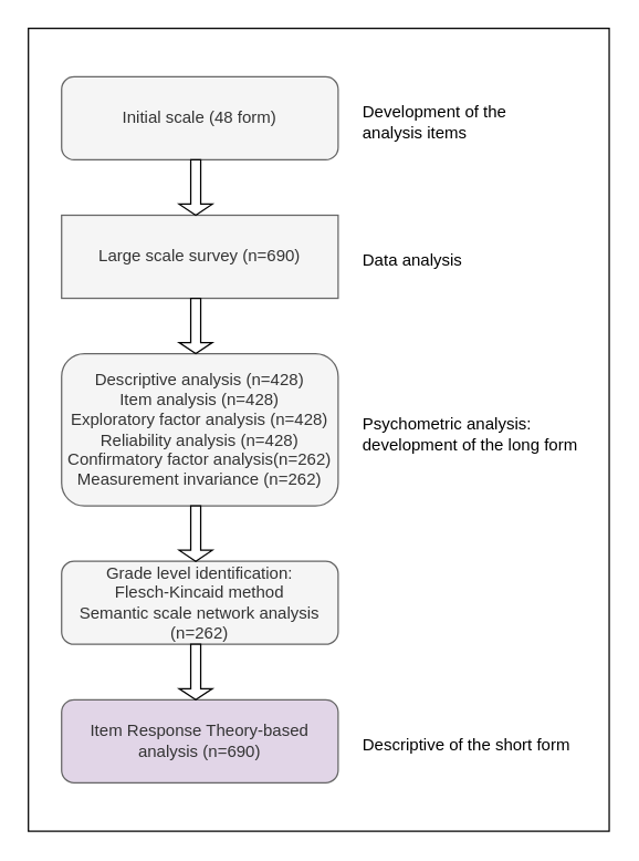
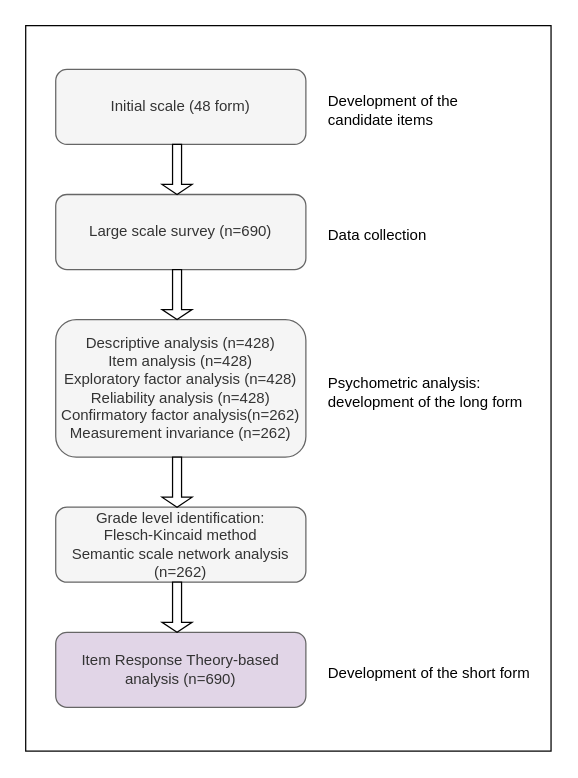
  <mxCell id="0" />
  <mxCell id="1" parent="0" />
  <mxCell id="2" value="" style="rounded=0;whiteSpace=wrap;html=1;" parent="1" vertex="1"><mxGeometry x="20" y="20" width="420" height="580" as="geometry" /></mxCell>
  <mxCell id="3" value="Initial scale (48 form)" style="rounded=1;whiteSpace=wrap;html=1;fillColor=#f5f5f5;fontColor=#333333;strokeColor=#666666;" parent="1" vertex="1"><mxGeometry x="44" y="55" width="200" height="60" as="geometry" /></mxCell>
- <mxCell id="4" value="Large scale survey (n=690)" style="whiteSpace=wrap;html=1;fillColor=#f5f5f5;fontColor=#333333;strokeColor=#666666;rounded=0;" parent="1" vertex="1"><mxGeometry x="44" y="155" width="200" height="60" as="geometry" /></mxCell>
+ <mxCell id="4" value="Large scale survey (n=690)" style="rounded=1;whiteSpace=wrap;html=1;fillColor=#f5f5f5;fontColor=#333333;strokeColor=#666666;" parent="1" vertex="1"><mxGeometry x="44" y="155" width="200" height="60" as="geometry" /></mxCell>
  <mxCell id="5" value="Descriptive analysis (n=428)&lt;br&gt;Item analysis (n=428)&lt;br&gt;Exploratory factor analysis (n=428)&lt;br&gt;Reliability analysis (n=428)&lt;br&gt;Confirmatory factor analysis(n=262)&lt;br&gt;Measurement invariance (n=262)" style="rounded=1;whiteSpace=wrap;html=1;fillColor=#f5f5f5;fontColor=#333333;strokeColor=#666666;" parent="1" vertex="1"><mxGeometry x="44" y="255" width="200" height="110" as="geometry" /></mxCell>
  <mxCell id="6" value="Grade level identification:&lt;br&gt;Flesch-Kincaid method&lt;br&gt;Semantic scale network analysis&lt;br&gt;(n=262)" style="rounded=1;whiteSpace=wrap;html=1;fillColor=#f5f5f5;fontColor=#333333;strokeColor=#666666;" parent="1" vertex="1"><mxGeometry x="44" y="405" width="200" height="60" as="geometry" /></mxCell>
  <mxCell id="7" value="Item Response Theory-based analysis (n=690)" style="rounded=1;whiteSpace=wrap;html=1;fillColor=#e1d5e7;fontColor=#333333;strokeColor=#666666;" parent="1" vertex="1"><mxGeometry x="44" y="505" width="200" height="60" as="geometry" /></mxCell>
- <mxCell id="8" value="Development of the &lt;br&gt;analysis items" style="text;html=1;align=left;verticalAlign=middle;resizable=0;points=[];autosize=1;strokeColor=none;fillColor=none;" parent="1" vertex="1"><mxGeometry x="260" y="67.5" width="130" height="40" as="geometry" /></mxCell>
- <mxCell id="9" value="Data analysis" style="text;html=1;align=left;verticalAlign=middle;resizable=0;points=[];autosize=1;strokeColor=none;fillColor=none;" parent="1" vertex="1"><mxGeometry x="260" y="172.5" width="100" height="30" as="geometry" /></mxCell>
+ <mxCell id="8" value="Development of the &lt;br&gt;candidate items" style="text;html=1;align=left;verticalAlign=middle;resizable=0;points=[];autosize=1;strokeColor=none;fillColor=none;" parent="1" vertex="1"><mxGeometry x="260" y="67.5" width="130" height="40" as="geometry" /></mxCell>
+ <mxCell id="9" value="Data collection" style="text;html=1;align=left;verticalAlign=middle;resizable=0;points=[];autosize=1;strokeColor=none;fillColor=none;" parent="1" vertex="1"><mxGeometry x="260" y="172.5" width="100" height="30" as="geometry" /></mxCell>
  <mxCell id="10" value="Psychometric analysis:&lt;br&gt;development of the long form" style="text;html=1;align=left;verticalAlign=middle;resizable=0;points=[];autosize=1;strokeColor=none;fillColor=none;" parent="1" vertex="1"><mxGeometry x="260" y="292.5" width="180" height="40" as="geometry" /></mxCell>
- <mxCell id="11" value="Descriptive of the short form" style="text;html=1;align=left;verticalAlign=middle;resizable=0;points=[];autosize=1;strokeColor=none;fillColor=none;" parent="1" vertex="1"><mxGeometry x="260" y="522.5" width="180" height="30" as="geometry" /></mxCell>
+ <mxCell id="11" value="Development of the short form" style="text;html=1;align=left;verticalAlign=middle;resizable=0;points=[];autosize=1;strokeColor=none;fillColor=none;" parent="1" vertex="1"><mxGeometry x="260" y="522.5" width="180" height="30" as="geometry" /></mxCell>
  <mxCell id="12" value="" style="shape=singleArrow;direction=south;whiteSpace=wrap;html=1;aspect=fixed;" parent="1" vertex="1"><mxGeometry x="129" y="115" width="24" height="40" as="geometry" /></mxCell>
  <mxCell id="13" value="" style="shape=singleArrow;direction=south;whiteSpace=wrap;html=1;aspect=fixed;" parent="1" vertex="1"><mxGeometry x="129" y="215" width="24" height="40" as="geometry" /></mxCell>
  <mxCell id="14" value="" style="shape=singleArrow;direction=south;whiteSpace=wrap;html=1;aspect=fixed;" parent="1" vertex="1"><mxGeometry x="129" y="365" width="24" height="40" as="geometry" /></mxCell>
  <mxCell id="15" value="" style="shape=singleArrow;direction=south;whiteSpace=wrap;html=1;aspect=fixed;" parent="1" vertex="1"><mxGeometry x="129" y="465" width="24" height="40" as="geometry" /></mxCell>
